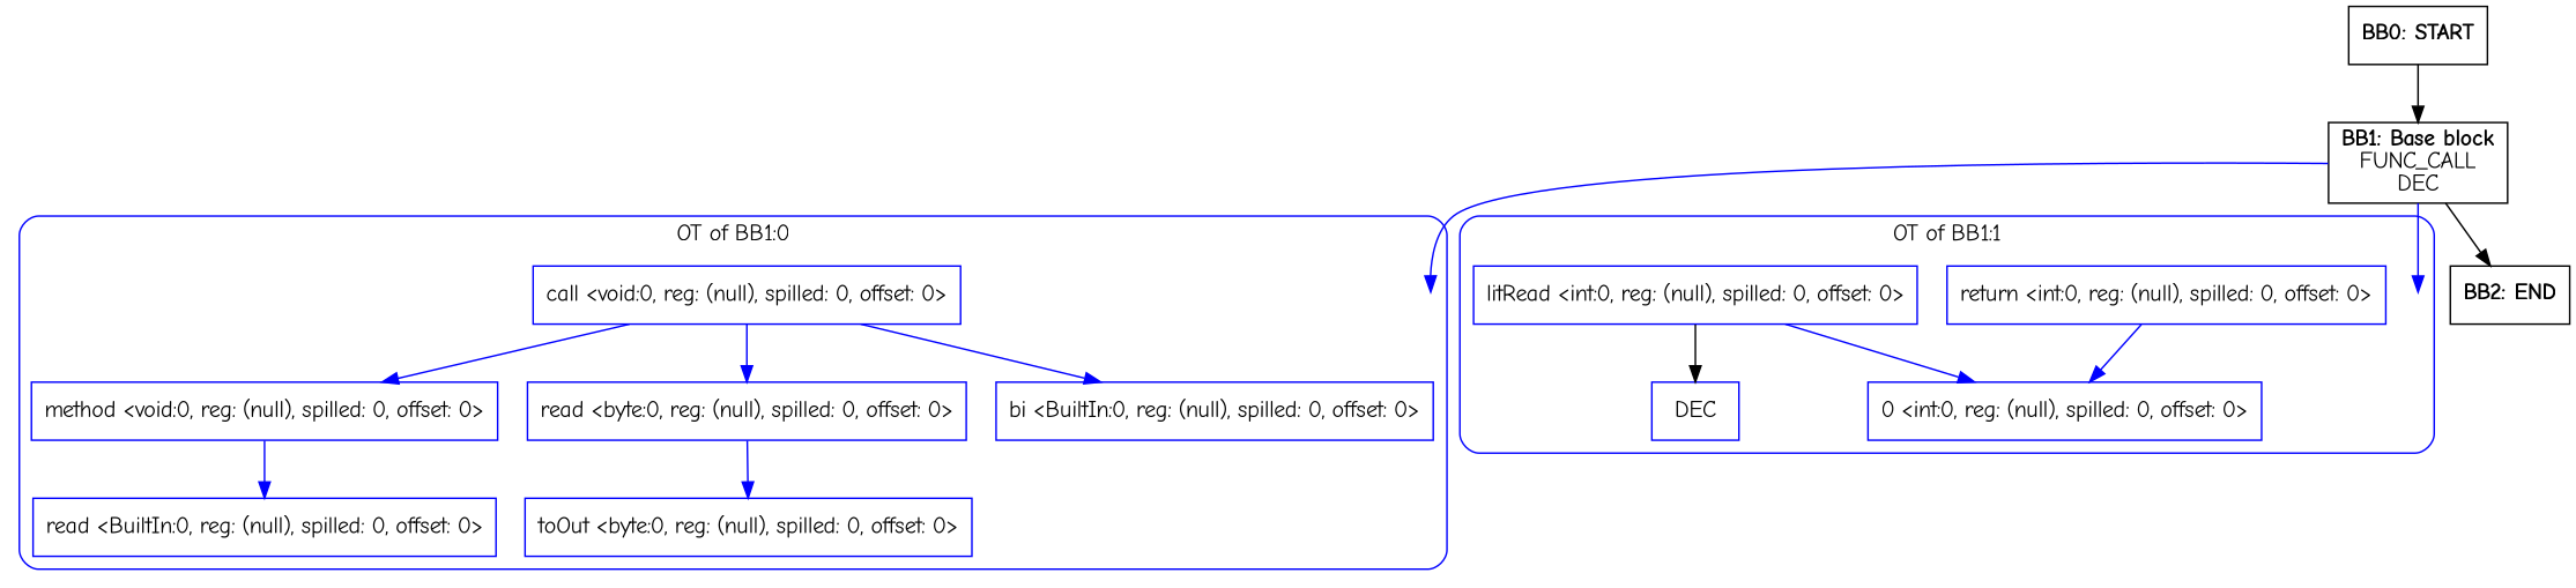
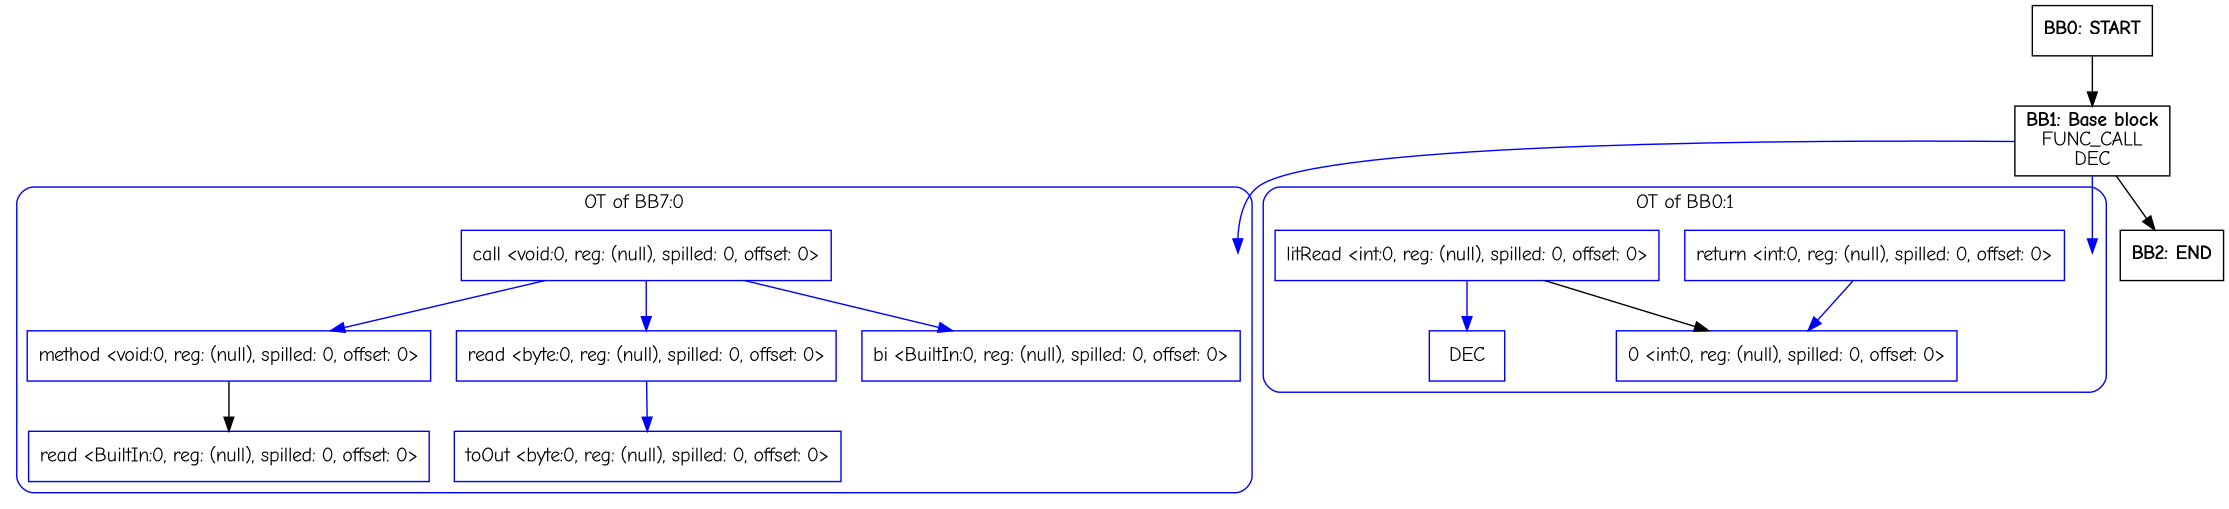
  digraph {
    compound=true
    fontname="Comic Neue"
    splines=true
    node [fontname="Comic Neue" shape=rectangle color=blue]
    edge [color=blue fontname="Comic Neue"]
    entry0 [shape=point style=invis color=""]
    n2 [label="call <void:0, reg: (null), spilled: 0, offset: 0>"]
    n3 [label="method <void:0, reg: (null), spilled: 0, offset: 0>"]
    n4 [label="read <byte:0, reg: (null), spilled: 0, offset: 0>"]
    n5 [label="read <BuiltIn:0, reg: (null), spilled: 0, offset: 0>"]
    n6 [label="bi <BuiltIn:0, reg: (null), spilled: 0, offset: 0>"]
    n7 [label="toOut <byte:0, reg: (null), spilled: 0, offset: 0>"]
    entry1 [shape=point style=invis color=""]
    n9 [label="return <int:0, reg: (null), spilled: 0, offset: 0>"]
    n10 [label="litRead <int:0, reg: (null), spilled: 0, offset: 0>"]
    n11 [label=DEC]
    n12 [label="0 <int:0, reg: (null), spilled: 0, offset: 0>"]
    n13 [label=<<B>BB2: END</B><BR ALIGN="CENTER"/>> color=""]
    n14 [label=<<B>BB1: Base block</B><BR ALIGN="CENTER"/>FUNC_CALL<BR ALIGN="CENTER"/>DEC<BR ALIGN="CENTER"/>> color=""]
    n15 [label=<<B>BB0: START</B><BR ALIGN="CENTER"/>> color=""]
    subgraph cluster_1 {
      color=blue
-     label="OT of BB1:0"
+     label="OT of BB7:0"
      style=rounded
      entry0
      n2
      n3
      n4
      n5
      n6
      n7
    }
    subgraph cluster_2 {
      color=blue
-     label="OT of BB1:1"
+     label="OT of BB0:1"
      style=rounded
      entry1
      n9
      n10
      n11
      n12
    }
    n2 -> n3
    n2 -> n4
    n2 -> n6
-   n3 -> n5
+   n3 -> n5 [color=black]
    n4 -> n7
    n9 -> n12
-   n10 -> n11 [color=black]
-   n10 -> n12
+   n10 -> n11
+   n10 -> n12 [color=black]
    n14 -> entry0
    n14 -> entry1
    n14 -> n13 [color=""]
    n15 -> n14 [color=""]
  }
